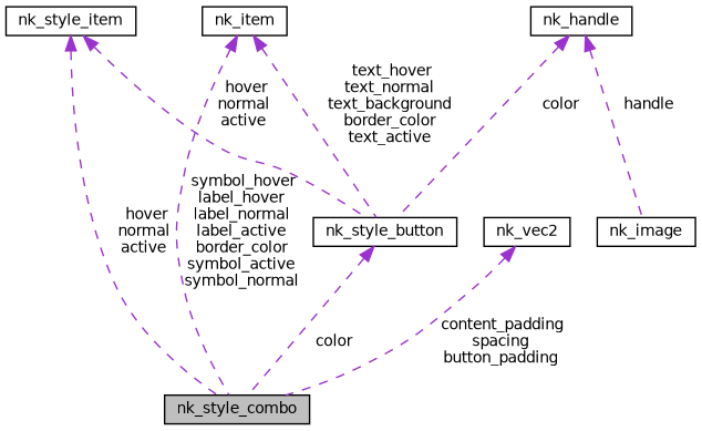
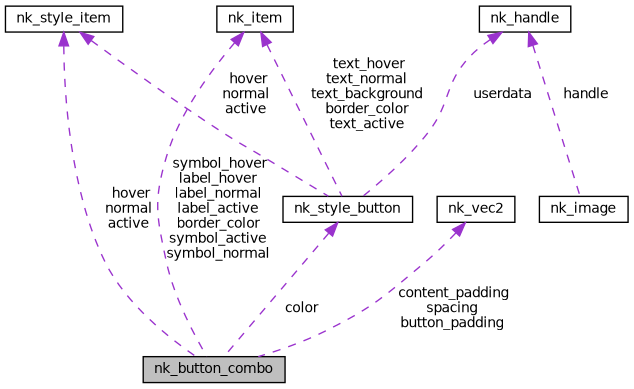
  digraph {
    node [color=black fillcolor=white fontname=Helvetica fontsize=10 shape=record style=filled]
    edge [color=darkorchid3 dir=back fontname=Helvetica fontsize=10 labelfontname=Helvetica labelfontsize=10 style=dashed]
-   n1 [fillcolor=grey75 fontcolor=black height=0.2 label=nk_style_combo width=0.4]
+   n1 [fillcolor=grey75 fontcolor=black height=0.2 label=nk_button_combo width=0.4]
    n2 [height=0.2 label=nk_style_item width=0.4]
    n3 [height=0.2 label=nk_style_button width=0.4]
    n4 [height=0.2 label=nk_item width=0.4]
    n5 [height=0.2 label=nk_image width=0.4]
    n6 [height=0.2 label=nk_handle width=0.4]
    n7 [height=0.2 label=nk_vec2 width=0.4]
    n2 -> n1 [label=" hover\nnormal\nactive"]
    n2 -> n3 [label=" hover\nnormal\nactive"]
    n3 -> n1 [label=" color"]
    n4 -> n1 [label=" symbol_hover\nlabel_hover\nlabel_normal\nlabel_active\nborder_color\nsymbol_active\nsymbol_normal"]
    n4 -> n3 [label=" text_hover\ntext_normal\ntext_background\nborder_color\ntext_active"]
-   n6 -> n3 [label=" color"]
+   n6 -> n3 [label=" userdata"]
    n6 -> n5 [label=" handle"]
    n7 -> n1 [label=" content_padding\nspacing\nbutton_padding"]
  }
